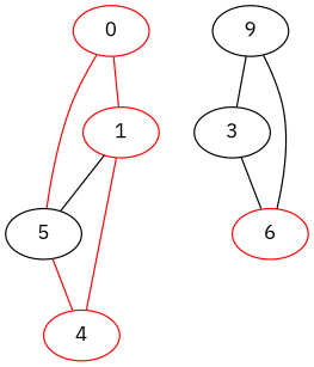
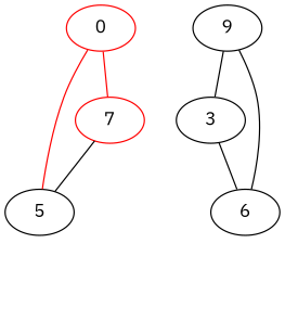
  graph {
    fontname="IBM Plex Sans"
    node [fontname="IBM Plex Sans"]
    edge [color=red fontname="IBM Plex Sans"]
    0 [color=red]
-   1 [color=red]
+   1 [color=red label=7]
    5 [color=black]
-   4 [color=red]
    n5 [label=9]
    3
-   6 [color=red]
+   6
    0 -- 1
    0 -- 5
    1 -- 5 [color=black]
-   1 -- 4
-   5 -- 4
    n5 -- 3 [color=""]
    n5 -- 6 [color=""]
    3 -- 6 [color=""]
  }
